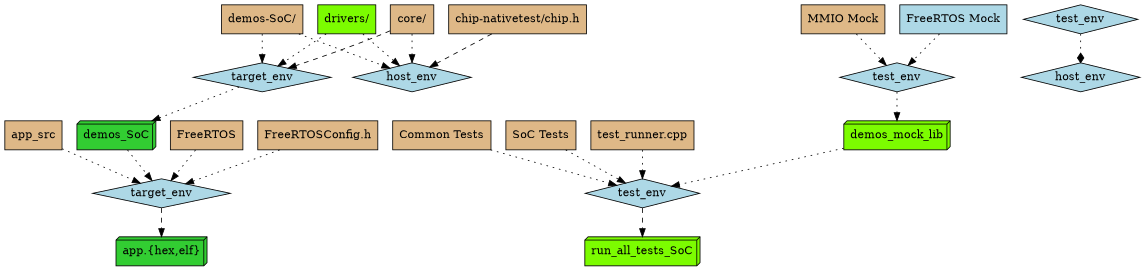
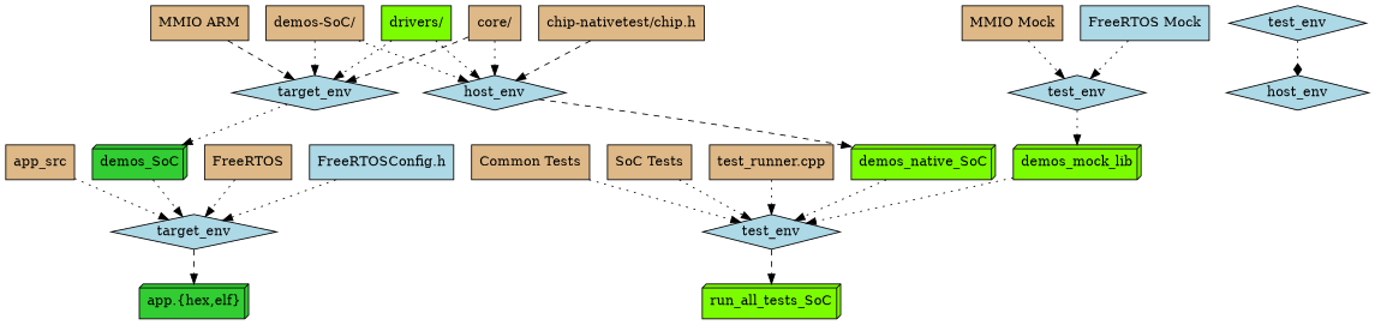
  digraph {
    node [fillcolor=burlywood shape=box style=filled]
    edge [style=dotted]
    target_env [fillcolor=lightblue shape=diamond]
    n2 [fillcolor=lightblue label=target_env shape=diamond]
    host_env [fillcolor=lightblue shape=diamond]
    test_env [fillcolor=lightblue shape=diamond]
    n5 [fillcolor=lightblue label=test_env shape=diamond]
    n6 [fillcolor=lightblue label=host_env shape=diamond]
    n7 [fillcolor=lightblue label=test_env shape=diamond]
+   demos_native_SoC [fillcolor=lawngreen shape=box3d]
    demos_SoC [fillcolor=limegreen shape=box3d]
    run_all_tests_SoC [fillcolor=lawngreen shape=box3d]
    demos_mock_lib [fillcolor=lawngreen shape=box3d]
    n12 [fillcolor=limegreen label="app.{hex,elf}" shape=box3d]
    n13 [label="demos-SoC/"]
    n14 [label="chip-nativetest/chip.h"]
    n15 [fillcolor=lawngreen label="drivers/"]
    n16 [label="core/"]
    n17 [fillcolor=lightblue label="FreeRTOS Mock"]
    n18 [label="MMIO Mock"]
+   n19 [label="MMIO ARM"]
    n20 [label="Common Tests"]
    n21 [label="SoC Tests"]
    n22 [label="test_runner.cpp"]
    n23 [label=FreeRTOS]
-   n24 [label="FreeRTOSConfig.h"]
+   n24 [fillcolor=lightblue label="FreeRTOSConfig.h"]
    app_src
    subgraph sub_1 {
      target_env
      n2
      host_env
      test_env
      n5
      n6
      n7
    }
    subgraph sub_2 {
+     demos_native_SoC
      demos_SoC
      run_all_tests_SoC
      demos_mock_lib
      n12
    }
    subgraph sub_3 {
      n13
      n14
      n15
      n16
      n17
      n18
+     n19
      n20
      n21
      n22
      n23
      n24
      app_src
    }
    target_env -> demos_SoC
    n2 -> n12 [style=dashed]
+   host_env -> demos_native_SoC [style=dashed]
    test_env -> run_all_tests_SoC [style=dashed]
    n5 -> demos_mock_lib
    n7 -> n6 [arrowhead=diamond]
+   demos_native_SoC -> test_env
    demos_SoC -> n2
    demos_mock_lib -> test_env
    n13 -> target_env
    n13 -> host_env
    n14 -> host_env [style=dashed]
    n15 -> target_env
    n15 -> host_env
    n16 -> target_env [style=dashed]
    n16 -> host_env
    n17 -> n5
    n18 -> n5
+   n19 -> target_env [style=dashed]
    n20 -> test_env
    n21 -> test_env
    n22 -> test_env
    n23 -> n2
    n24 -> n2
    app_src -> n2
  }
